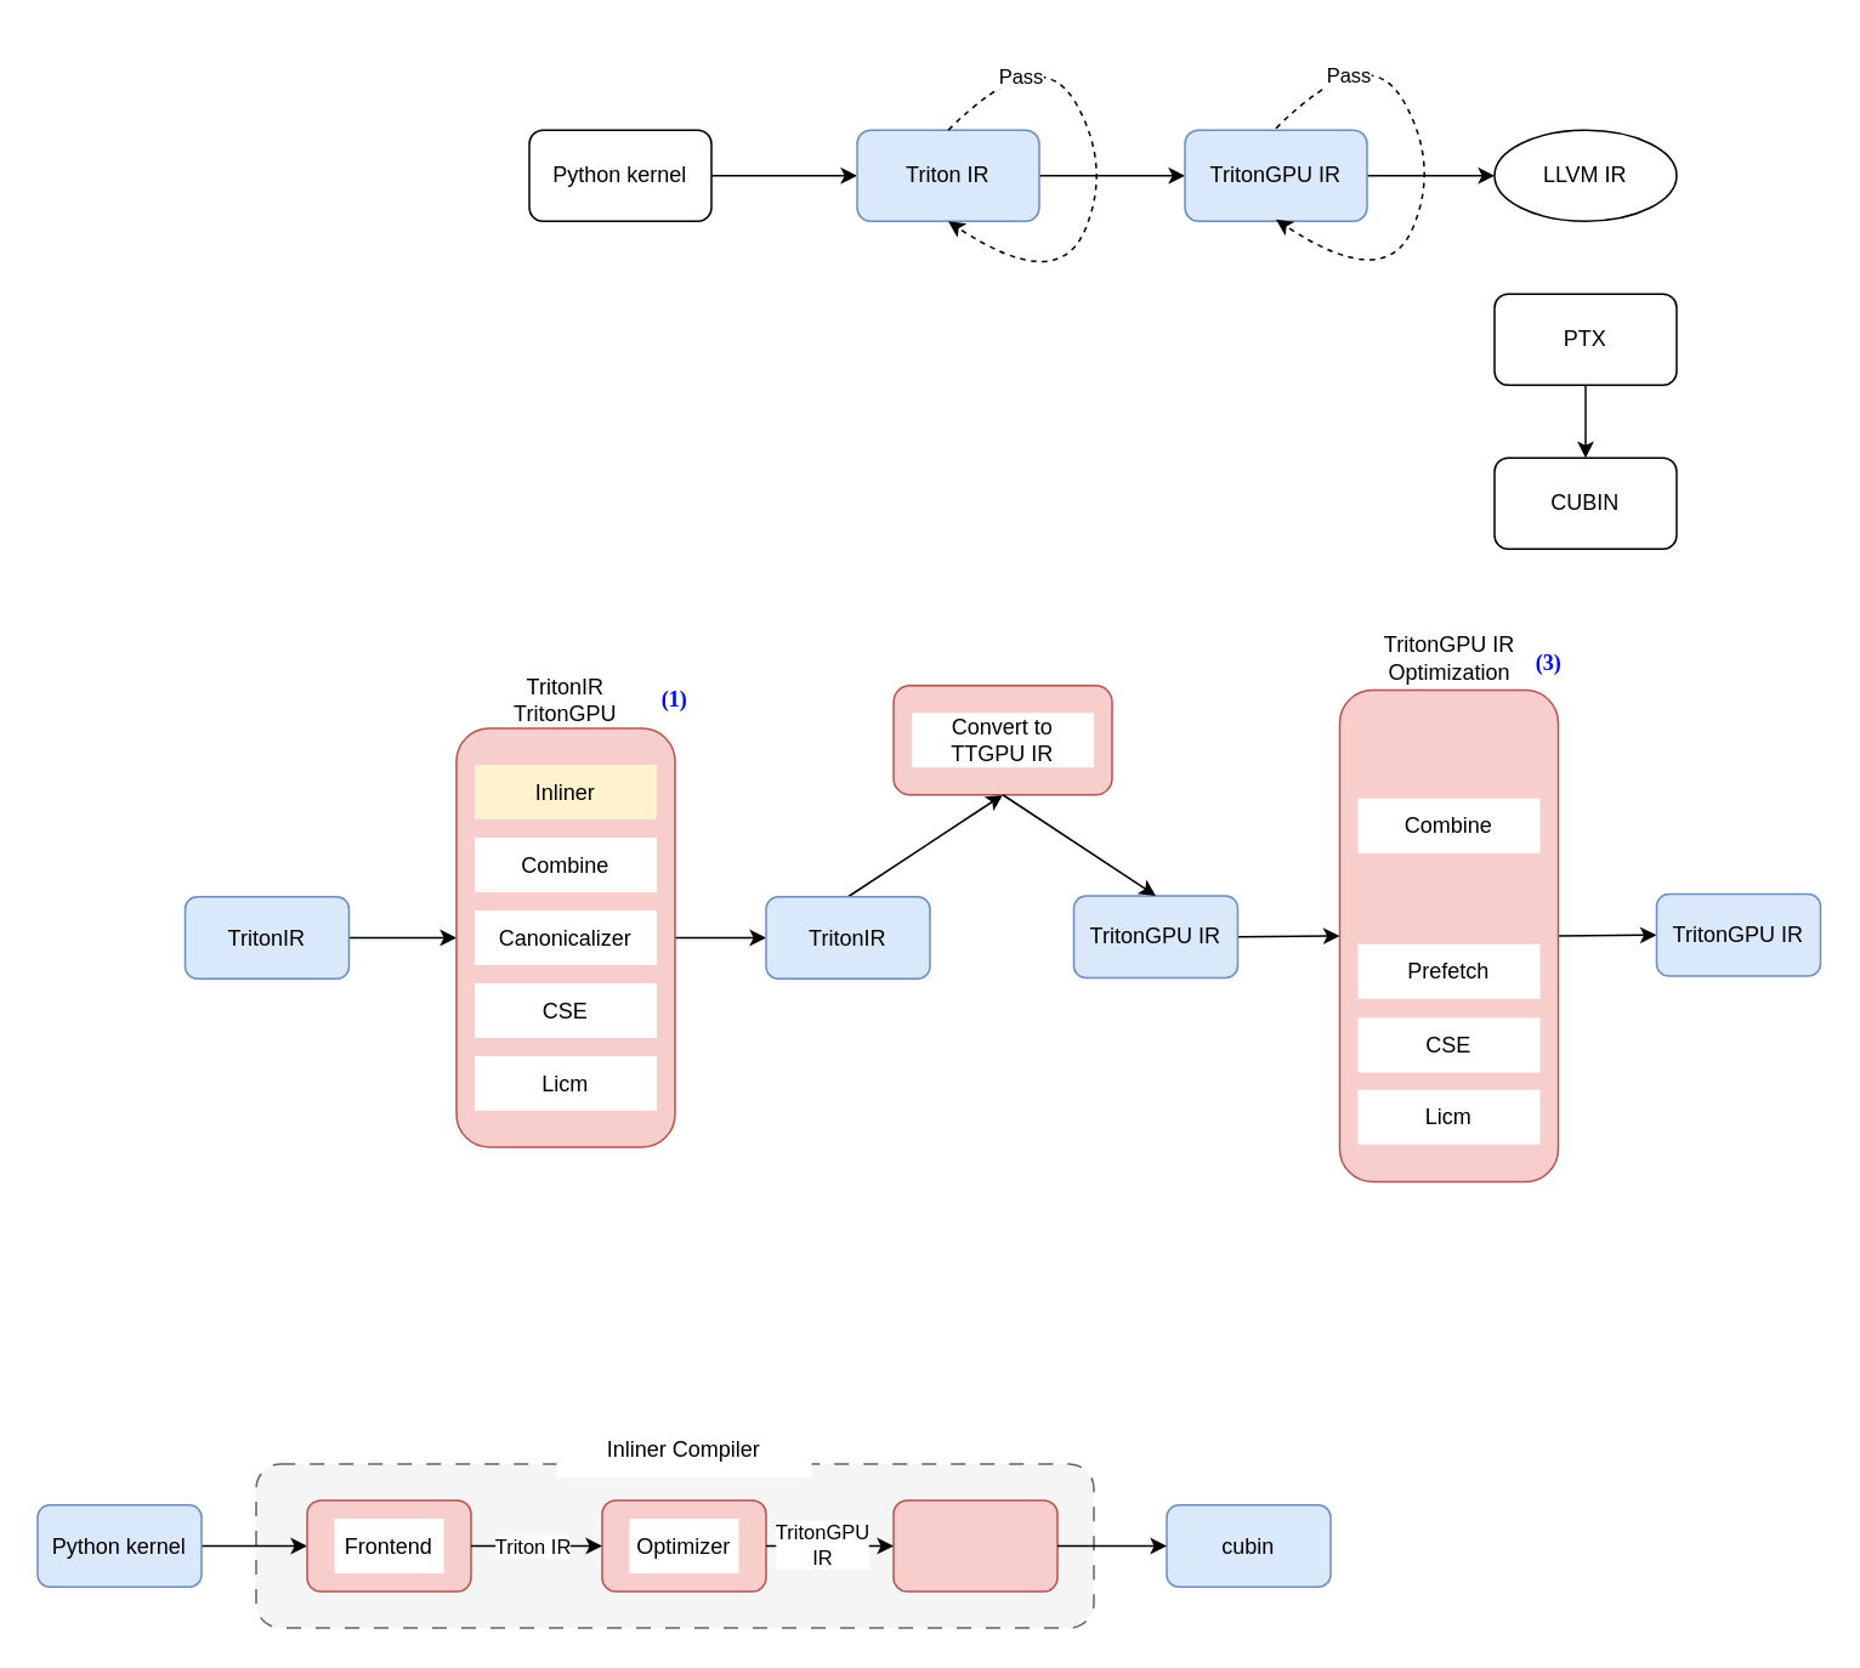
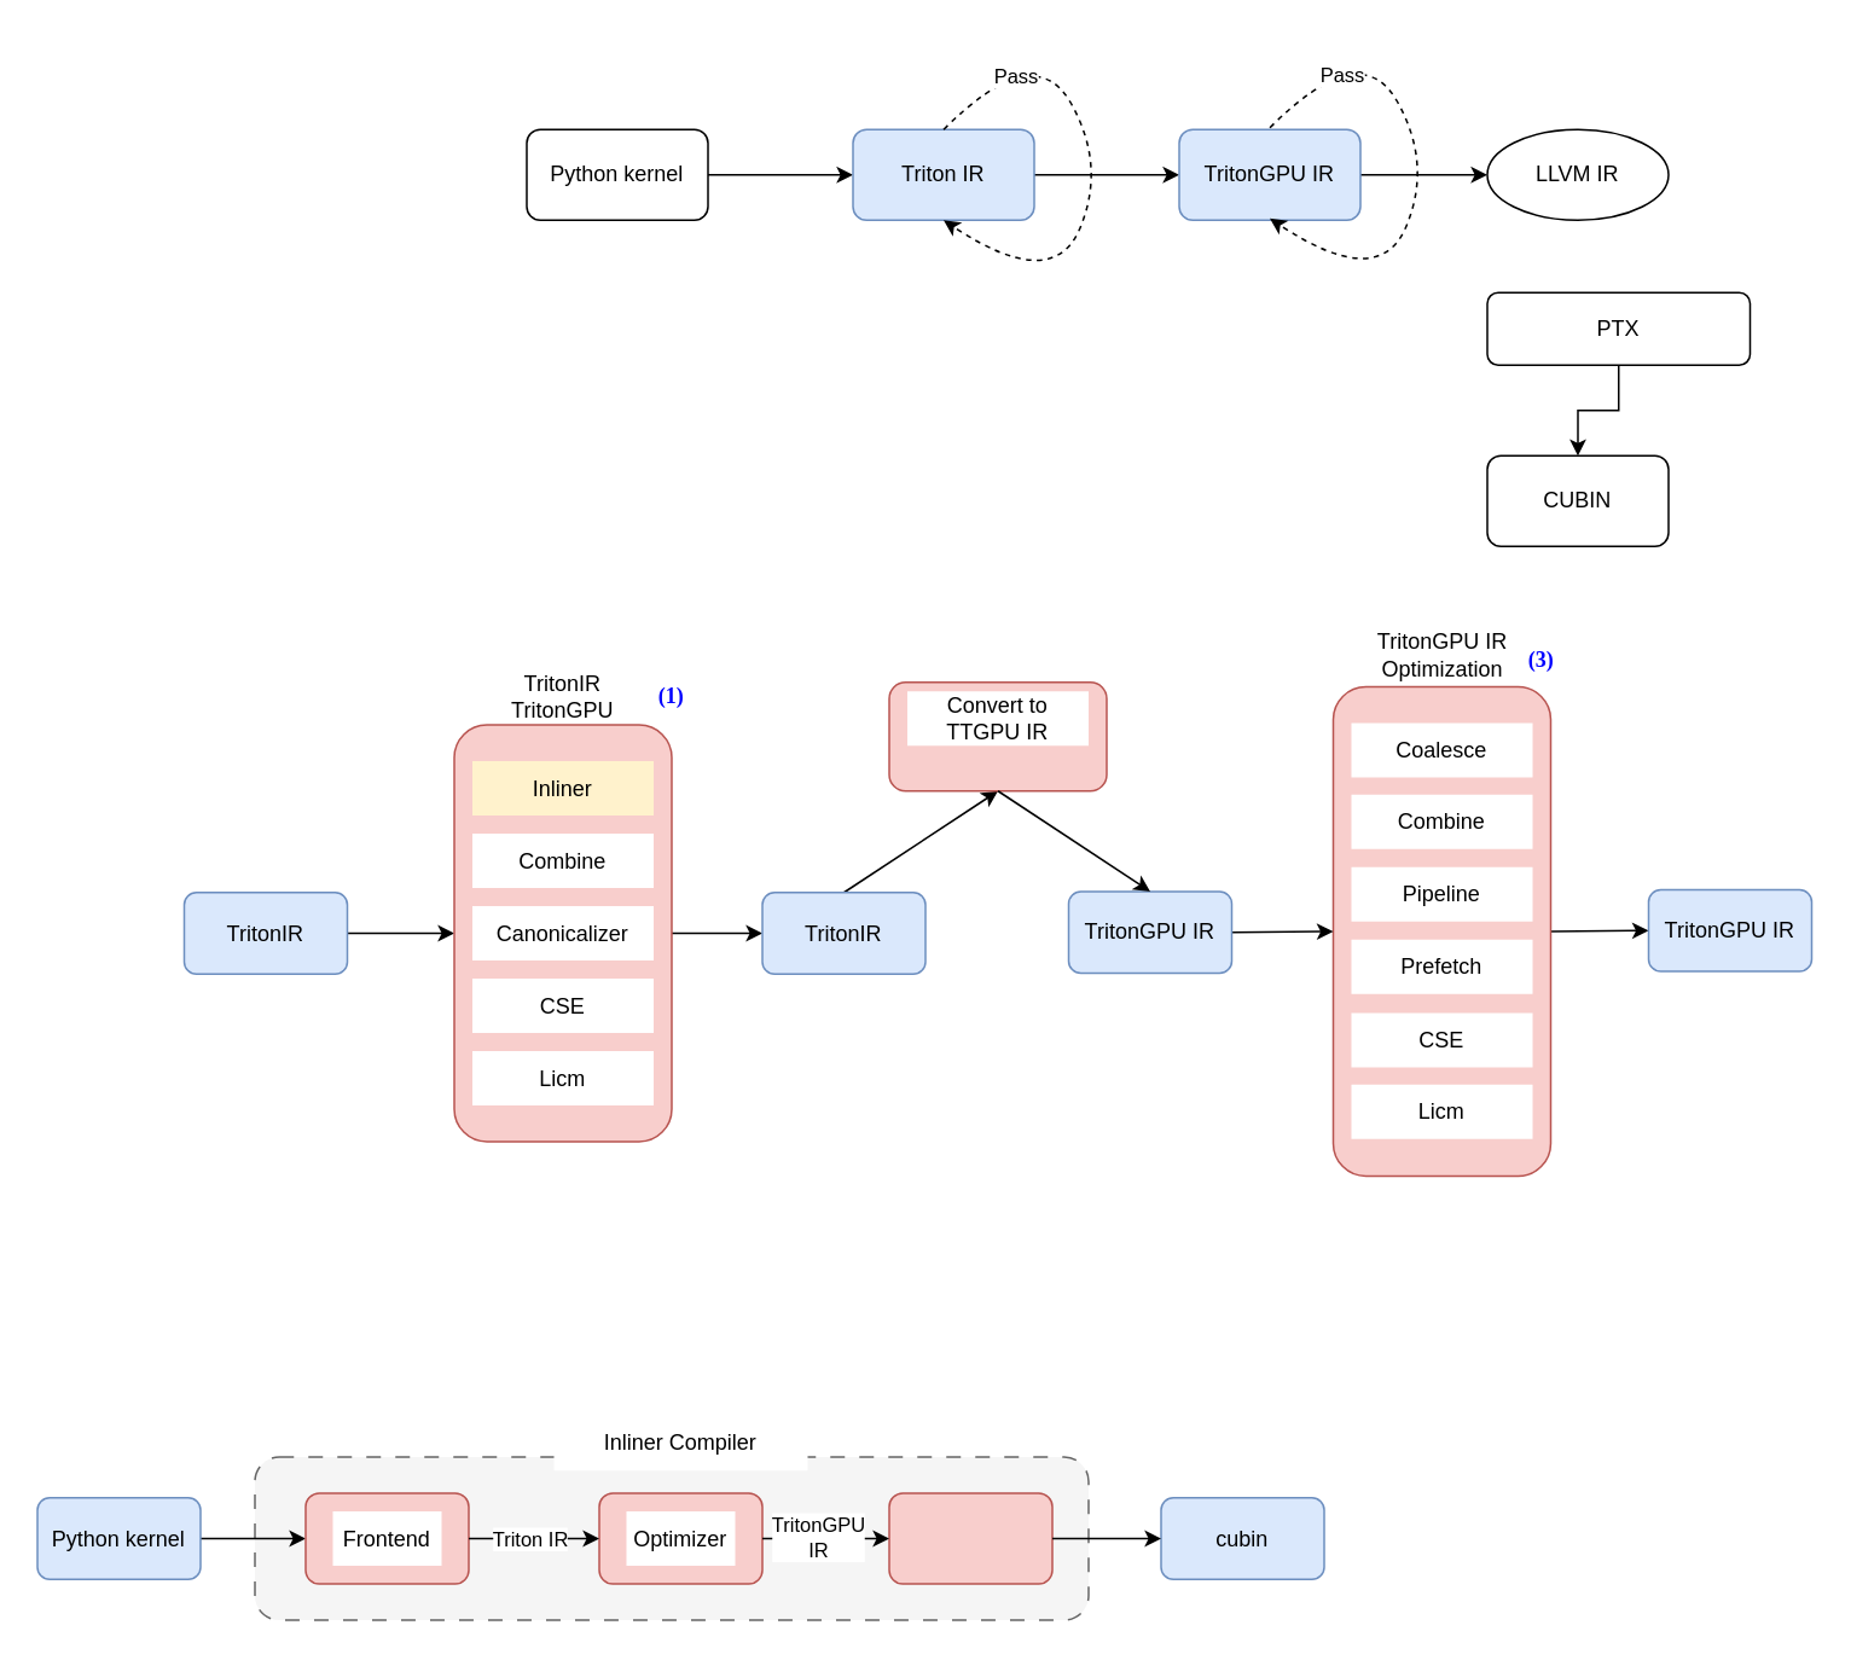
  <mxCell id="0" />
  <mxCell id="1" parent="0" />
  <mxCell id="2" value="d" style="rounded=1;whiteSpace=wrap;html=1;fillColor=#f5f5f5;dashed=1;dashPattern=8 8;fontColor=#333333;strokeColor=#666666;" vertex="1" parent="1"><mxGeometry x="140" y="803.5" width="460" height="90" as="geometry" /></mxCell>
  <mxCell id="3" value="" style="edgeStyle=orthogonalEdgeStyle;rounded=0;orthogonalLoop=1;jettySize=auto;html=1;" parent="1" source="4" target="6" edge="1"><mxGeometry relative="1" as="geometry" /></mxCell>
  <mxCell id="4" value="Python kernel" style="rounded=1;whiteSpace=wrap;html=1;" parent="1" vertex="1"><mxGeometry x="290" y="71" width="100" height="50" as="geometry" /></mxCell>
  <mxCell id="5" value="" style="edgeStyle=orthogonalEdgeStyle;rounded=0;orthogonalLoop=1;jettySize=auto;html=1;" parent="1" source="6" target="8" edge="1"><mxGeometry relative="1" as="geometry" /></mxCell>
  <mxCell id="6" value="Triton IR" style="rounded=1;whiteSpace=wrap;html=1;fillColor=#dae8fc;strokeColor=#6c8ebf;" parent="1" vertex="1"><mxGeometry x="470" y="71" width="100" height="50" as="geometry" /></mxCell>
  <mxCell id="7" value="" style="edgeStyle=orthogonalEdgeStyle;rounded=0;orthogonalLoop=1;jettySize=auto;html=1;" parent="1" source="8" target="9" edge="1"><mxGeometry relative="1" as="geometry" /></mxCell>
  <mxCell id="8" value="TritonGPU IR" style="rounded=1;whiteSpace=wrap;html=1;fillColor=#dae8fc;strokeColor=#6c8ebf;" parent="1" vertex="1"><mxGeometry x="650" y="71" width="100" height="50" as="geometry" /></mxCell>
  <mxCell id="9" value="LLVM IR" style="ellipse;whiteSpace=wrap;html=1;" parent="1" vertex="1"><mxGeometry x="820" y="71" width="100" height="50" as="geometry" /></mxCell>
  <mxCell id="10" value="" style="edgeStyle=orthogonalEdgeStyle;rounded=0;orthogonalLoop=1;jettySize=auto;html=1;" parent="1" source="11" target="12" edge="1"><mxGeometry relative="1" as="geometry" /></mxCell>
- <mxCell id="11" value="PTX" style="rounded=1;whiteSpace=wrap;html=1;" parent="1" vertex="1"><mxGeometry x="820" y="161" width="100" height="50" as="geometry" /></mxCell>
+ <mxCell id="11" value="PTX" style="rounded=1;whiteSpace=wrap;html=1;" parent="1" vertex="1"><mxGeometry x="820" y="161" width="145" height="40" as="geometry" /></mxCell>
  <mxCell id="12" value="CUBIN" style="rounded=1;whiteSpace=wrap;html=1;" parent="1" vertex="1"><mxGeometry x="820" y="251" width="100" height="50" as="geometry" /></mxCell>
  <mxCell id="13" value="" style="curved=1;endArrow=classic;html=1;rounded=0;exitX=0.5;exitY=0;exitDx=0;exitDy=0;entryX=0.5;entryY=1;entryDx=0;entryDy=0;dashed=1;" parent="1" source="6" target="6" edge="1"><mxGeometry width="50" height="50" relative="1" as="geometry"><mxPoint x="610" y="201" as="sourcePoint" /><mxPoint x="660" y="151" as="targetPoint" /><Array as="points"><mxPoint x="570" y="21" /><mxPoint x="610" y="91" /><mxPoint x="580" y="161" /></Array></mxGeometry></mxCell>
  <mxCell id="14" value="Pass" style="edgeLabel;html=1;align=center;verticalAlign=middle;resizable=0;points=[];" parent="13" vertex="1" connectable="0"><mxGeometry x="-0.67" y="-7" relative="1" as="geometry"><mxPoint as="offset" /></mxGeometry></mxCell>
  <mxCell id="15" value="" style="curved=1;endArrow=classic;html=1;rounded=0;exitX=0.5;exitY=0;exitDx=0;exitDy=0;entryX=0.5;entryY=1;entryDx=0;entryDy=0;dashed=1;" parent="1" edge="1"><mxGeometry width="50" height="50" relative="1" as="geometry"><mxPoint x="700" y="70" as="sourcePoint" /><mxPoint x="700" y="120" as="targetPoint" /><Array as="points"><mxPoint x="750" y="20" /><mxPoint x="790" y="90" /><mxPoint x="760" y="160" /></Array></mxGeometry></mxCell>
  <mxCell id="16" value="Pass" style="edgeLabel;html=1;align=center;verticalAlign=middle;resizable=0;points=[];" parent="15" vertex="1" connectable="0"><mxGeometry x="-0.67" y="-7" relative="1" as="geometry"><mxPoint as="offset" /></mxGeometry></mxCell>
  <mxCell id="17" style="edgeStyle=none;rounded=0;orthogonalLoop=1;jettySize=auto;html=1;exitX=1;exitY=0.5;exitDx=0;exitDy=0;entryX=0;entryY=0.5;entryDx=0;entryDy=0;" parent="1" source="18" target="20" edge="1"><mxGeometry relative="1" as="geometry" /></mxCell>
  <mxCell id="18" value="TritonIR" style="rounded=1;whiteSpace=wrap;html=1;fillColor=#dae8fc;strokeColor=#6c8ebf;" parent="1" vertex="1"><mxGeometry x="101" y="492" width="90" height="45" as="geometry" /></mxCell>
  <mxCell id="19" style="edgeStyle=none;rounded=0;orthogonalLoop=1;jettySize=auto;html=1;exitX=1;exitY=0.5;exitDx=0;exitDy=0;entryX=0;entryY=0.5;entryDx=0;entryDy=0;" parent="1" source="20" target="27" edge="1"><mxGeometry relative="1" as="geometry" /></mxCell>
  <mxCell id="20" value="" style="rounded=1;whiteSpace=wrap;html=1;fillColor=#f8cecc;strokeColor=#b85450;" parent="1" vertex="1"><mxGeometry x="250" y="399.5" width="120" height="230" as="geometry" /></mxCell>
  <mxCell id="21" value="Inliner" style="rounded=0;whiteSpace=wrap;html=1;strokeColor=none;fillColor=#fff2cc;" parent="1" vertex="1"><mxGeometry x="260" y="419.5" width="100" height="30" as="geometry" /></mxCell>
  <mxCell id="22" value="Combine" style="rounded=0;whiteSpace=wrap;html=1;strokeColor=none;" parent="1" vertex="1"><mxGeometry x="260" y="459.5" width="100" height="30" as="geometry" /></mxCell>
  <mxCell id="23" value="Canonicalizer" style="rounded=0;whiteSpace=wrap;html=1;strokeColor=none;" parent="1" vertex="1"><mxGeometry x="260" y="499.5" width="100" height="30" as="geometry" /></mxCell>
  <mxCell id="24" value="CSE" style="rounded=0;whiteSpace=wrap;html=1;strokeColor=none;" parent="1" vertex="1"><mxGeometry x="260" y="539.5" width="100" height="30" as="geometry" /></mxCell>
  <mxCell id="25" value="Licm" style="rounded=0;whiteSpace=wrap;html=1;strokeColor=none;" parent="1" vertex="1"><mxGeometry x="260" y="579.5" width="100" height="30" as="geometry" /></mxCell>
  <mxCell id="26" style="rounded=0;orthogonalLoop=1;jettySize=auto;html=1;exitX=0.5;exitY=0;exitDx=0;exitDy=0;entryX=0.5;entryY=1;entryDx=0;entryDy=0;" parent="1" source="27" target="37" edge="1"><mxGeometry relative="1" as="geometry" /></mxCell>
  <mxCell id="27" value="TritonIR" style="rounded=1;whiteSpace=wrap;html=1;fillColor=#dae8fc;strokeColor=#6c8ebf;" parent="1" vertex="1"><mxGeometry x="420" y="492" width="90" height="45" as="geometry" /></mxCell>
  <mxCell id="28" style="edgeStyle=none;rounded=0;orthogonalLoop=1;jettySize=auto;html=1;exitX=1;exitY=0.5;exitDx=0;exitDy=0;entryX=0;entryY=0.5;entryDx=0;entryDy=0;" parent="1" source="29" target="42" edge="1"><mxGeometry relative="1" as="geometry" /></mxCell>
  <mxCell id="29" value="" style="rounded=1;whiteSpace=wrap;html=1;fillColor=#f8cecc;strokeColor=#b85450;" parent="1" vertex="1"><mxGeometry x="735" y="378.5" width="120" height="270" as="geometry" /></mxCell>
+ <mxCell id="30" value="Coalesce" style="rounded=0;whiteSpace=wrap;html=1;strokeColor=none;" parent="1" vertex="1"><mxGeometry x="745" y="398.5" width="100" height="30" as="geometry" /></mxCell>
  <mxCell id="31" value="Combine" style="rounded=0;whiteSpace=wrap;html=1;strokeColor=none;" parent="1" vertex="1"><mxGeometry x="745" y="438" width="100" height="30" as="geometry" /></mxCell>
+ <mxCell id="32" value="Pipeline" style="rounded=0;whiteSpace=wrap;html=1;strokeColor=none;" parent="1" vertex="1"><mxGeometry x="745" y="478" width="100" height="30" as="geometry" /></mxCell>
  <mxCell id="33" value="Prefetch" style="rounded=0;whiteSpace=wrap;html=1;strokeColor=none;" parent="1" vertex="1"><mxGeometry x="745" y="518" width="100" height="30" as="geometry" /></mxCell>
  <mxCell id="34" value="CSE" style="rounded=0;whiteSpace=wrap;html=1;strokeColor=none;" parent="1" vertex="1"><mxGeometry x="745" y="558.5" width="100" height="30" as="geometry" /></mxCell>
  <mxCell id="35" value="Licm" style="rounded=0;whiteSpace=wrap;html=1;strokeColor=none;" parent="1" vertex="1"><mxGeometry x="745" y="598" width="100" height="30" as="geometry" /></mxCell>
  <mxCell id="36" value="" style="group;" parent="1" vertex="1" connectable="0"><mxGeometry x="490" y="376" width="120" height="60" as="geometry" /></mxCell>
  <mxCell id="37" value="" style="rounded=1;whiteSpace=wrap;html=1;fillColor=#f8cecc;strokeColor=#b85450;" parent="36" vertex="1"><mxGeometry width="120" height="60" as="geometry" /></mxCell>
- <mxCell id="38" value="Convert to TTGPU IR" style="rounded=0;whiteSpace=wrap;html=1;strokeColor=none;" parent="36" vertex="1"><mxGeometry x="10" y="15" width="100" height="30" as="geometry" /></mxCell>
+ <mxCell id="38" value="Convert to TTGPU IR" style="rounded=0;whiteSpace=wrap;html=1;strokeColor=none;" parent="36" vertex="1"><mxGeometry x="10" y="5" width="100" height="30" as="geometry" /></mxCell>
  <mxCell id="39" style="edgeStyle=none;rounded=0;orthogonalLoop=1;jettySize=auto;html=1;exitX=1;exitY=0.5;exitDx=0;exitDy=0;entryX=0;entryY=0.5;entryDx=0;entryDy=0;" parent="1" source="40" target="29" edge="1"><mxGeometry relative="1" as="geometry" /></mxCell>
  <mxCell id="40" value="TritonGPU IR" style="rounded=1;whiteSpace=wrap;html=1;fillColor=#dae8fc;strokeColor=#6c8ebf;" parent="1" vertex="1"><mxGeometry x="589" y="491.5" width="90" height="45" as="geometry" /></mxCell>
  <mxCell id="41" style="edgeStyle=none;rounded=0;orthogonalLoop=1;jettySize=auto;html=1;exitX=0.5;exitY=1;exitDx=0;exitDy=0;entryX=0.5;entryY=0;entryDx=0;entryDy=0;" parent="1" source="37" target="40" edge="1"><mxGeometry relative="1" as="geometry" /></mxCell>
  <mxCell id="42" value="TritonGPU IR" style="rounded=1;whiteSpace=wrap;html=1;fillColor=#dae8fc;strokeColor=#6c8ebf;" parent="1" vertex="1"><mxGeometry x="909" y="490.5" width="90" height="45" as="geometry" /></mxCell>
  <mxCell id="43" value="TritonIR TritonGPU" style="text;html=1;strokeColor=none;fillColor=none;align=center;verticalAlign=middle;whiteSpace=wrap;rounded=0;" parent="1" vertex="1"><mxGeometry x="280" y="368.5" width="60" height="30" as="geometry" /></mxCell>
  <mxCell id="44" value="TritonGPU IR Optimization" style="text;html=1;strokeColor=none;fillColor=none;align=center;verticalAlign=middle;whiteSpace=wrap;rounded=0;" parent="1" vertex="1"><mxGeometry x="757.5" y="346" width="75" height="30" as="geometry" /></mxCell>
  <mxCell id="45" value="&lt;b&gt;&lt;font color=&quot;#0000ff&quot; face=&quot;Comic Sans MS&quot;&gt;(1)&lt;/font&gt;&lt;/b&gt;" style="text;html=1;strokeColor=none;fillColor=none;align=center;verticalAlign=middle;whiteSpace=wrap;rounded=0;" parent="1" vertex="1"><mxGeometry x="340" y="368.5" width="60" height="30" as="geometry" /></mxCell>
  <mxCell id="46" value="&lt;b&gt;&lt;font color=&quot;#0000ff&quot; face=&quot;Comic Sans MS&quot;&gt;(3)&lt;/font&gt;&lt;/b&gt;" style="text;html=1;strokeColor=none;fillColor=none;align=center;verticalAlign=middle;whiteSpace=wrap;rounded=0;" parent="1" vertex="1"><mxGeometry x="820" y="348.5" width="60" height="30" as="geometry" /></mxCell>
  <mxCell id="47" style="edgeStyle=orthogonalEdgeStyle;rounded=0;orthogonalLoop=1;jettySize=auto;html=1;exitX=1;exitY=0.5;exitDx=0;exitDy=0;entryX=0;entryY=0.5;entryDx=0;entryDy=0;" edge="1" parent="1" source="48" target="51"><mxGeometry relative="1" as="geometry" /></mxCell>
  <mxCell id="48" value="Python kernel" style="rounded=1;whiteSpace=wrap;html=1;fillColor=#dae8fc;strokeColor=#6c8ebf;" vertex="1" parent="1"><mxGeometry x="20" y="826" width="90" height="45" as="geometry" /></mxCell>
  <mxCell id="49" value="cubin" style="rounded=1;whiteSpace=wrap;html=1;fillColor=#dae8fc;strokeColor=#6c8ebf;" vertex="1" parent="1"><mxGeometry x="640" y="826" width="90" height="45" as="geometry" /></mxCell>
  <mxCell id="50" value="" style="group" vertex="1" connectable="0" parent="1"><mxGeometry x="168" y="823.5" width="90" height="50" as="geometry" /></mxCell>
  <mxCell id="51" value="" style="rounded=1;whiteSpace=wrap;html=1;fillColor=#f8cecc;strokeColor=#b85450;" vertex="1" parent="50"><mxGeometry width="90" height="50" as="geometry" /></mxCell>
  <mxCell id="52" value="Frontend" style="text;html=1;align=center;verticalAlign=middle;whiteSpace=wrap;rounded=0;fillColor=default;" vertex="1" parent="50"><mxGeometry x="15" y="10" width="60" height="30" as="geometry" /></mxCell>
  <mxCell id="53" value="" style="group" vertex="1" connectable="0" parent="1"><mxGeometry x="490" y="823.5" width="90" height="50" as="geometry" /></mxCell>
  <mxCell id="54" value="" style="rounded=1;whiteSpace=wrap;html=1;fillColor=#f8cecc;strokeColor=#b85450;" vertex="1" parent="53"><mxGeometry width="90" height="50" as="geometry" /></mxCell>
  <mxCell id="55" value="" style="group" vertex="1" connectable="0" parent="1"><mxGeometry x="330" y="823.5" width="90" height="50" as="geometry" /></mxCell>
  <mxCell id="56" value="" style="rounded=1;whiteSpace=wrap;html=1;fillColor=#f8cecc;strokeColor=#b85450;" vertex="1" parent="55"><mxGeometry width="90" height="50" as="geometry" /></mxCell>
  <mxCell id="57" value="Optimizer" style="text;html=1;align=center;verticalAlign=middle;whiteSpace=wrap;rounded=0;fillColor=default;" vertex="1" parent="55"><mxGeometry x="15" y="10" width="60" height="30" as="geometry" /></mxCell>
  <mxCell id="58" style="edgeStyle=orthogonalEdgeStyle;rounded=0;orthogonalLoop=1;jettySize=auto;html=1;exitX=1;exitY=0.5;exitDx=0;exitDy=0;entryX=0;entryY=0.5;entryDx=0;entryDy=0;" edge="1" parent="1" source="51" target="56"><mxGeometry relative="1" as="geometry" /></mxCell>
  <mxCell id="59" value="Triton IR" style="edgeLabel;html=1;align=center;verticalAlign=middle;resizable=0;points=[];" vertex="1" connectable="0" parent="58"><mxGeometry x="-0.083" y="-2" relative="1" as="geometry"><mxPoint y="-2" as="offset" /></mxGeometry></mxCell>
  <mxCell id="60" style="edgeStyle=orthogonalEdgeStyle;rounded=0;orthogonalLoop=1;jettySize=auto;html=1;exitX=1;exitY=0.5;exitDx=0;exitDy=0;entryX=0;entryY=0.5;entryDx=0;entryDy=0;" edge="1" parent="1" source="56" target="54"><mxGeometry relative="1" as="geometry" /></mxCell>
  <mxCell id="61" value="TritonGPU&lt;br&gt;IR" style="edgeLabel;html=1;align=center;verticalAlign=middle;resizable=0;points=[];" vertex="1" connectable="0" parent="60"><mxGeometry x="-0.286" y="2" relative="1" as="geometry"><mxPoint x="5" y="1" as="offset" /></mxGeometry></mxCell>
  <mxCell id="62" style="edgeStyle=orthogonalEdgeStyle;rounded=0;orthogonalLoop=1;jettySize=auto;html=1;exitX=1;exitY=0.5;exitDx=0;exitDy=0;entryX=0;entryY=0.5;entryDx=0;entryDy=0;" edge="1" parent="1" source="54" target="49"><mxGeometry relative="1" as="geometry" /></mxCell>
  <mxCell id="63" value="Inliner Compiler" style="text;html=1;align=center;verticalAlign=middle;whiteSpace=wrap;rounded=0;fillColor=default;" vertex="1" parent="1"><mxGeometry x="305" y="781" width="140" height="30" as="geometry" /></mxCell>
